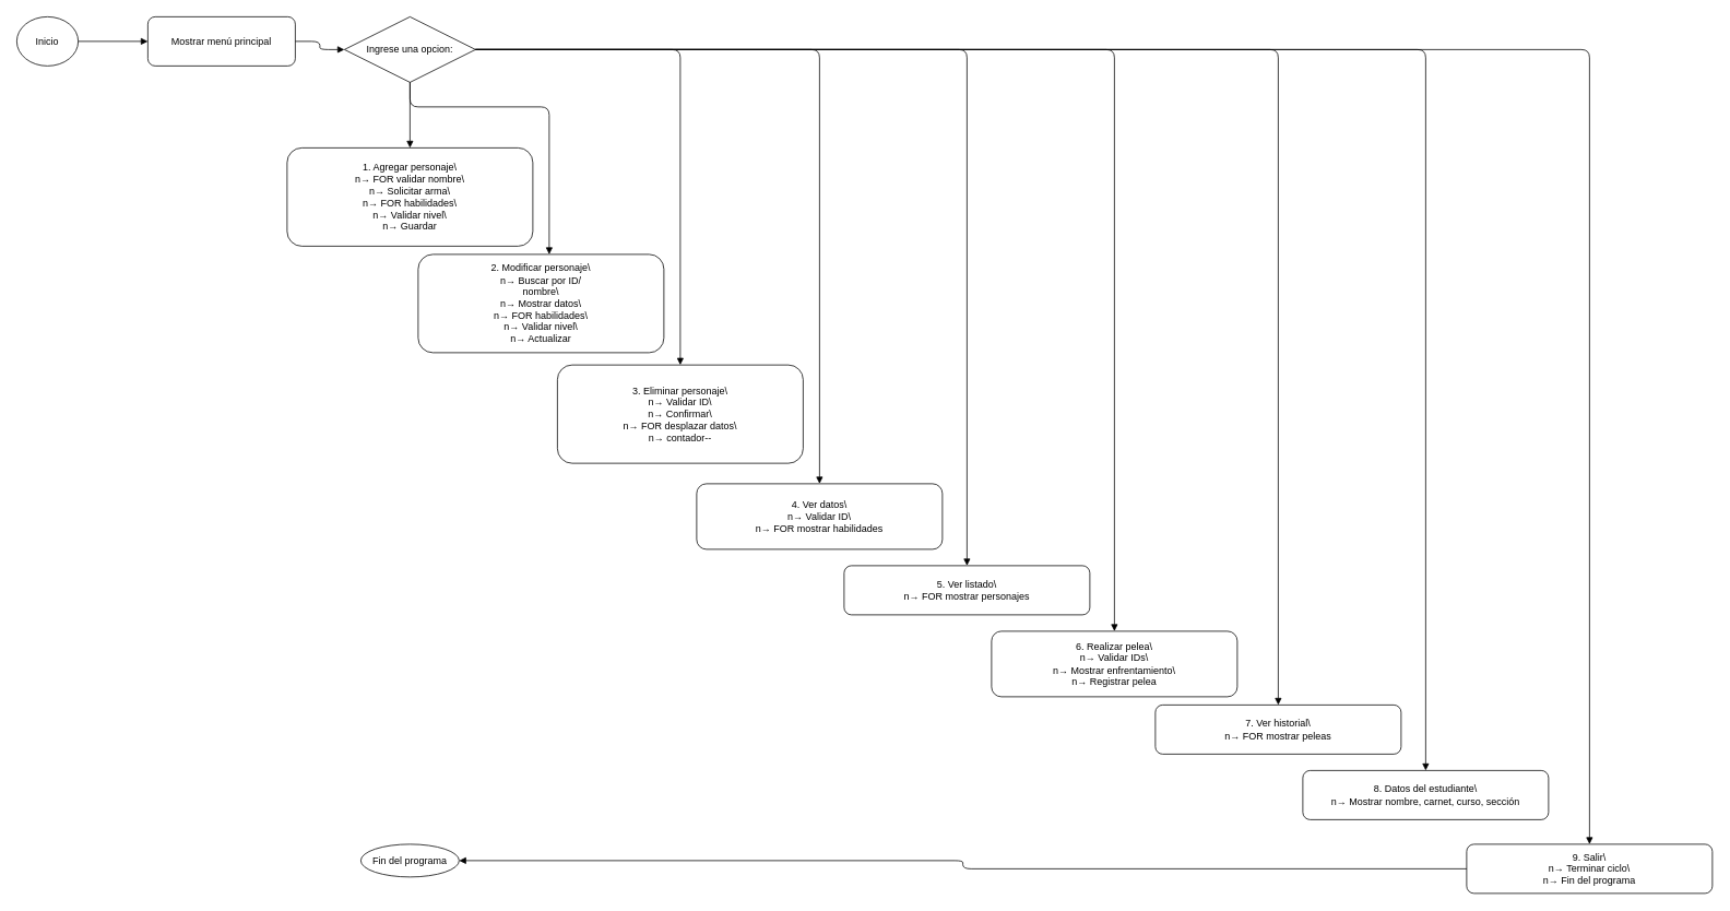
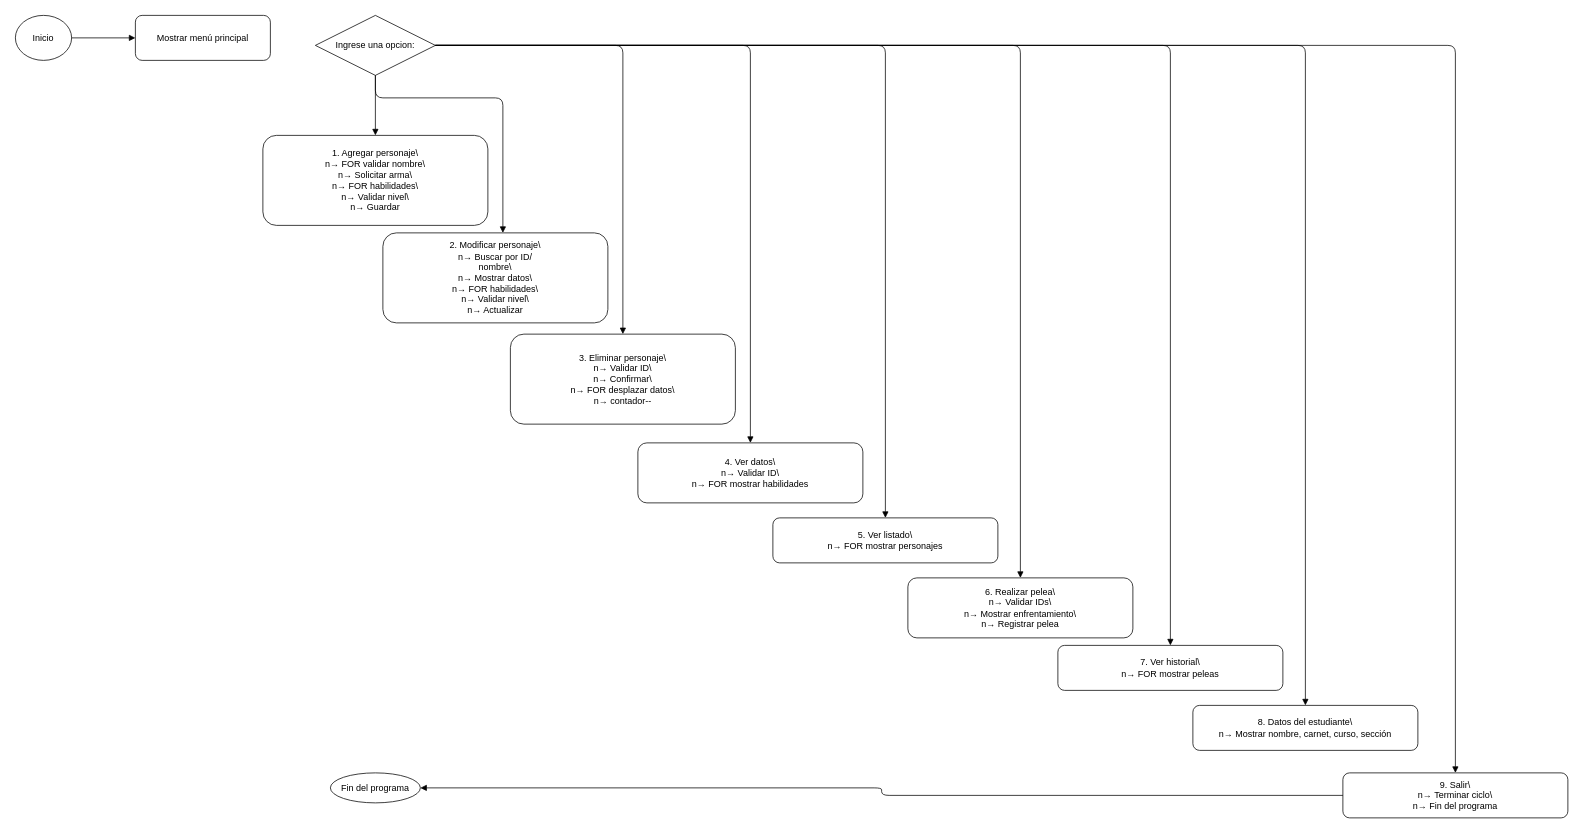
  <mxCell id="0" />
  <mxCell id="1" parent="0" />
  <mxCell id="2" value="Inicio" style="ellipse;whiteSpace=wrap;html=1;" parent="1" vertex="1"><mxGeometry x="20" y="20" width="75" height="60" as="geometry" /></mxCell>
  <mxCell id="3" value="Mostrar menú principal" style="rounded=1;whiteSpace=wrap;html=1;" parent="1" vertex="1"><mxGeometry x="180" y="20" width="180" height="60" as="geometry" /></mxCell>
  <mxCell id="4" style="edgeStyle=orthogonalEdgeStyle;endArrow=block;" parent="1" source="2" target="3" edge="1"><mxGeometry relative="1" as="geometry" /></mxCell>
  <mxCell id="5" value="Ingrese una opcion:" style="rhombus;whiteSpace=wrap;html=1;" parent="1" vertex="1"><mxGeometry x="420" y="20" width="160" height="80" as="geometry" /></mxCell>
- <mxCell id="6" style="edgeStyle=orthogonalEdgeStyle;endArrow=block;" parent="1" source="3" target="5" edge="1"><mxGeometry relative="1" as="geometry" /></mxCell>
  <mxCell id="7" value="1. Agregar personaje\&lt;div&gt;n→ FOR validar nombre\&lt;/div&gt;&lt;div&gt;n→ Solicitar arma\&lt;/div&gt;&lt;div&gt;n→ FOR habilidades\&lt;/div&gt;&lt;div&gt;n→ Validar nivel\&lt;/div&gt;&lt;div&gt;n→ Guardar&lt;/div&gt;" style="rounded=1;whiteSpace=wrap;html=1;" parent="1" vertex="1"><mxGeometry x="350" y="180" width="300" height="120" as="geometry" /></mxCell>
  <mxCell id="8" value="2. Modificar personaje\&lt;div&gt;n→ Buscar por ID/&lt;/div&gt;&lt;div&gt;nombre\&lt;/div&gt;&lt;div&gt;n→ Mostrar datos\&lt;/div&gt;&lt;div&gt;n→ FOR habilidades\&lt;/div&gt;&lt;div&gt;n→ Validar nivel\&lt;/div&gt;&lt;div&gt;n→ Actualizar&lt;/div&gt;" style="rounded=1;whiteSpace=wrap;html=1;" parent="1" vertex="1"><mxGeometry x="510" y="310" width="300" height="120" as="geometry" /></mxCell>
  <mxCell id="9" value="3. Eliminar personaje\&lt;div&gt;n→ Validar ID\&lt;/div&gt;&lt;div&gt;n→ Confirmar\&lt;/div&gt;&lt;div&gt;n→ FOR desplazar datos\&lt;/div&gt;&lt;div&gt;n→ contador--&lt;/div&gt;" style="rounded=1;whiteSpace=wrap;html=1;" parent="1" vertex="1"><mxGeometry x="680" y="445" width="300" height="120" as="geometry" /></mxCell>
  <mxCell id="10" value="4. Ver datos\&lt;div&gt;n→ Validar ID\&lt;/div&gt;&lt;div&gt;n→ FOR mostrar habilidades&lt;/div&gt;" style="rounded=1;whiteSpace=wrap;html=1;" parent="1" vertex="1"><mxGeometry x="850" y="590" width="300" height="80" as="geometry" /></mxCell>
  <mxCell id="11" value="5. Ver listado\&lt;div&gt;n→ FOR mostrar personajes&lt;/div&gt;" style="rounded=1;whiteSpace=wrap;html=1;" parent="1" vertex="1"><mxGeometry x="1030" y="690" width="300" height="60" as="geometry" /></mxCell>
  <mxCell id="12" value="6. Realizar pelea\&lt;div&gt;n→ Validar IDs\&lt;/div&gt;&lt;div&gt;n→ Mostrar enfrentamiento\&lt;/div&gt;&lt;div&gt;n→ Registrar pelea&lt;/div&gt;" style="rounded=1;whiteSpace=wrap;html=1;" parent="1" vertex="1"><mxGeometry x="1210" y="770" width="300" height="80" as="geometry" /></mxCell>
  <mxCell id="13" value="7. Ver historial\&lt;div&gt;n→ FOR mostrar peleas&lt;/div&gt;" style="rounded=1;whiteSpace=wrap;html=1;" parent="1" vertex="1"><mxGeometry x="1410" y="860" width="300" height="60" as="geometry" /></mxCell>
  <mxCell id="14" value="8. Datos del estudiante\&lt;div&gt;n→ Mostrar nombre, carnet, curso, sección&lt;/div&gt;" style="rounded=1;whiteSpace=wrap;html=1;" parent="1" vertex="1"><mxGeometry x="1590" y="940" width="300" height="60" as="geometry" /></mxCell>
  <mxCell id="15" value="9. Salir\&lt;div&gt;n→ Terminar ciclo\&lt;/div&gt;&lt;div&gt;n→ Fin del programa&lt;/div&gt;" style="rounded=1;whiteSpace=wrap;html=1;" parent="1" vertex="1"><mxGeometry x="1790" y="1030" width="300" height="60" as="geometry" /></mxCell>
  <mxCell id="16" style="edgeStyle=orthogonalEdgeStyle;endArrow=block;" parent="1" source="5" target="7" edge="1"><mxGeometry relative="1" as="geometry" /></mxCell>
  <mxCell id="17" style="edgeStyle=orthogonalEdgeStyle;endArrow=block;" parent="1" source="5" target="8" edge="1"><mxGeometry relative="1" as="geometry"><Array as="points"><mxPoint x="500" y="130" /><mxPoint x="670" y="130" /></Array></mxGeometry></mxCell>
  <mxCell id="18" style="edgeStyle=orthogonalEdgeStyle;endArrow=block;" parent="1" source="5" target="9" edge="1"><mxGeometry relative="1" as="geometry" /></mxCell>
  <mxCell id="19" style="edgeStyle=orthogonalEdgeStyle;endArrow=block;" parent="1" source="5" target="10" edge="1"><mxGeometry relative="1" as="geometry" /></mxCell>
  <mxCell id="20" style="edgeStyle=orthogonalEdgeStyle;endArrow=block;" parent="1" source="5" target="11" edge="1"><mxGeometry relative="1" as="geometry" /></mxCell>
  <mxCell id="21" style="edgeStyle=orthogonalEdgeStyle;endArrow=block;" parent="1" source="5" target="12" edge="1"><mxGeometry relative="1" as="geometry" /></mxCell>
  <mxCell id="22" style="edgeStyle=orthogonalEdgeStyle;endArrow=block;" parent="1" source="5" target="13" edge="1"><mxGeometry relative="1" as="geometry" /></mxCell>
  <mxCell id="23" style="edgeStyle=orthogonalEdgeStyle;endArrow=block;" parent="1" source="5" target="14" edge="1"><mxGeometry relative="1" as="geometry" /></mxCell>
  <mxCell id="24" style="edgeStyle=orthogonalEdgeStyle;endArrow=block;" parent="1" source="5" target="15" edge="1"><mxGeometry relative="1" as="geometry" /></mxCell>
  <mxCell id="25" value="Fin del programa" style="ellipse;whiteSpace=wrap;html=1;" parent="1" vertex="1"><mxGeometry x="440" y="1030" width="120" height="40" as="geometry" /></mxCell>
  <mxCell id="26" style="edgeStyle=orthogonalEdgeStyle;endArrow=block;" parent="1" source="15" target="25" edge="1"><mxGeometry relative="1" as="geometry" /></mxCell>
